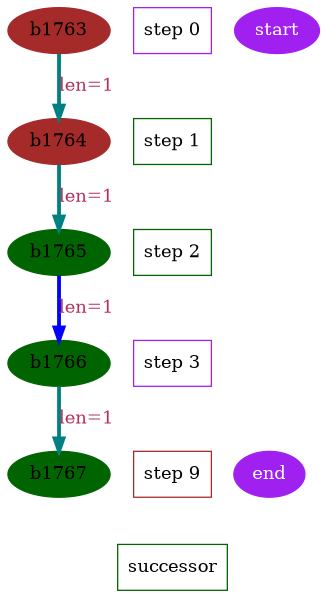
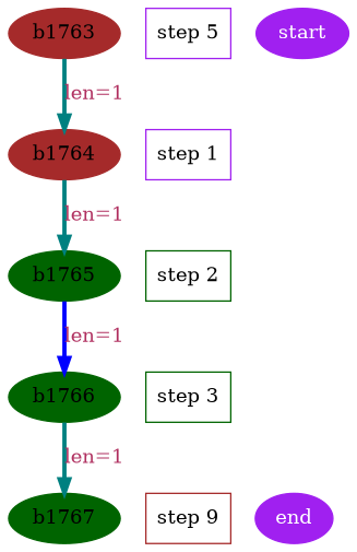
  digraph {
    node [color=darkgreen style=filled]
    edge [weight=9000 style=invis]
    n1 [color=brown fontcolor=black label=b1763]
-   n2 [color=purple label="step 0" shape=box style=""]
+   n2 [color=purple label="step 5" shape=box style=""]
    n3 [color=brown fontcolor=black label=b1764]
-   n4 [label="step 1" shape=box style=""]
+   n4 [color=purple label="step 1" shape=box style=""]
    n5 [fontcolor=black label=b1765]
    n6 [label="step 2" shape=box style=""]
    n7 [fontcolor=black label=b1766]
-   n8 [color=purple label="step 3" shape=box style=""]
+   n8 [label="step 3" shape=box style=""]
    n9 [fontcolor=black label=b1767]
    n10 [color=brown label="step 9" shape=box style=""]
    n11 [color=purple fontcolor=white label=start]
    n12 [color=purple fontcolor=white label=end]
-   n13 [label=successor shape=box style=""]
    subgraph sub_1 {
      rank=same
      n1
      n2
    }
    subgraph sub_2 {
      rank=same
      n3
      n4
    }
    subgraph sub_3 {
      rank=same
      n5
      n6
    }
    subgraph sub_4 {
      rank=same
      n7
      n8
    }
    subgraph sub_5 {
      rank=same
      n9
      n10
    }
    subgraph sub_6 {
      rank=same
      n2
      n11
    }
    subgraph sub_7 {
      rank=same
      n10
      n12
    }
    n1 -> n3 [color=teal fontcolor=maroon label="len=1" penwidth=3 weight=1000 style=""]
    n2 -> n4
    n3 -> n5 [color=teal fontcolor=maroon label="len=1" penwidth=3 weight=1000 style=""]
    n4 -> n6
    n5 -> n7 [color=blue fontcolor=maroon label="len=1" penwidth=3 weight=1000 style=""]
    n6 -> n8
    n7 -> n9 [color=teal fontcolor=maroon label="len=1" penwidth=3 weight=1000 style=""]
    n8 -> n10
-   n10 -> n13
  }
